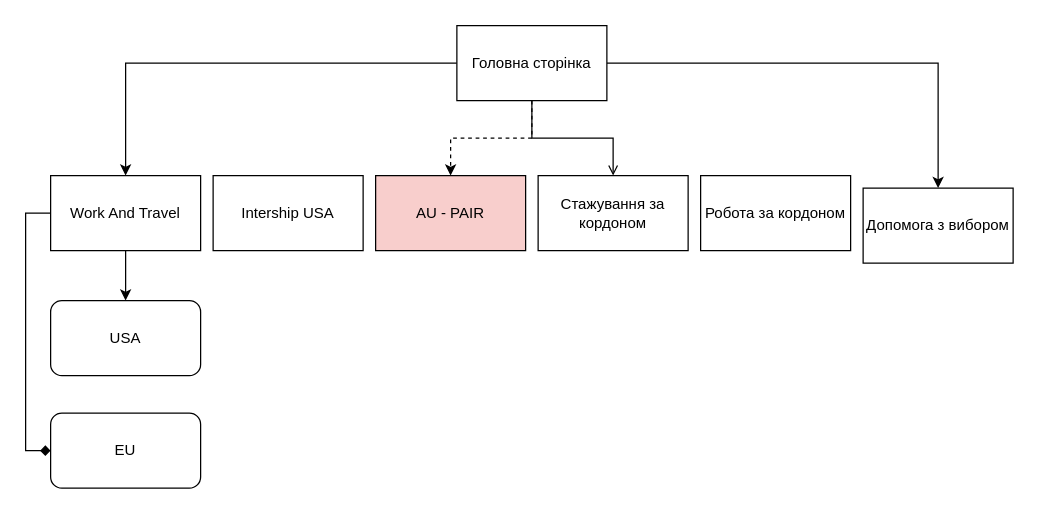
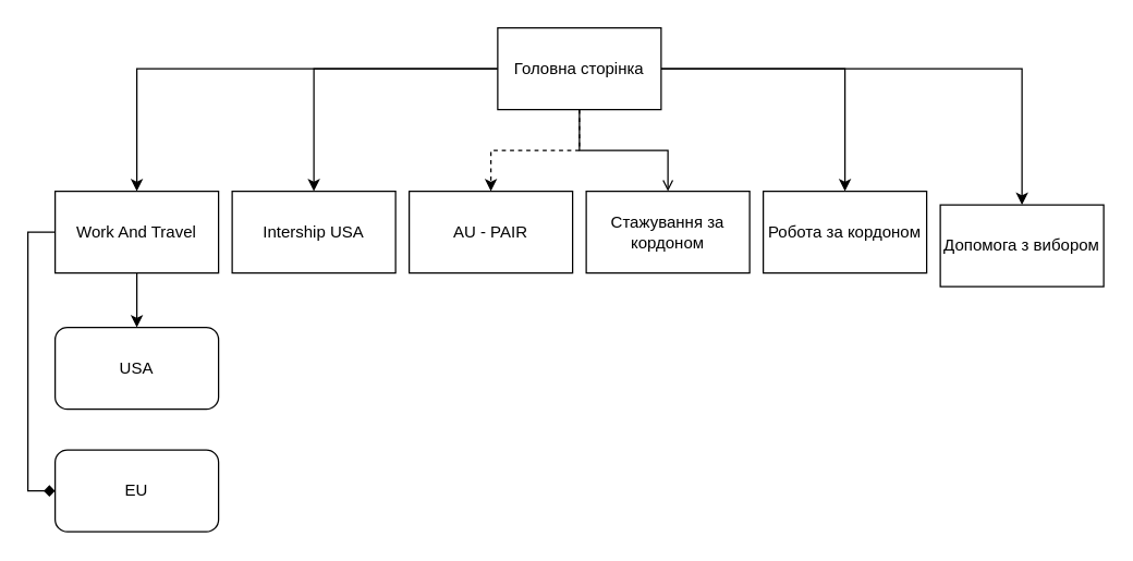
  <mxCell id="0" />
  <mxCell id="1" parent="0" />
  <mxCell id="2" style="edgeStyle=orthogonalEdgeStyle;rounded=0;orthogonalLoop=1;jettySize=auto;html=1;" edge="1" parent="1" source="8" target="11"><mxGeometry relative="1" as="geometry" /></mxCell>
+ <mxCell id="3" style="edgeStyle=orthogonalEdgeStyle;rounded=0;orthogonalLoop=1;jettySize=auto;html=1;" edge="1" parent="1" source="8" target="12"><mxGeometry relative="1" as="geometry" /></mxCell>
  <mxCell id="4" style="edgeStyle=orthogonalEdgeStyle;rounded=0;orthogonalLoop=1;jettySize=auto;html=1;dashed=1;" edge="1" parent="1" source="8" target="13"><mxGeometry relative="1" as="geometry" /></mxCell>
  <mxCell id="5" style="edgeStyle=orthogonalEdgeStyle;rounded=0;orthogonalLoop=1;jettySize=auto;html=1;endArrow=open;" edge="1" parent="1" source="8" target="14"><mxGeometry relative="1" as="geometry" /></mxCell>
+ <mxCell id="6" style="edgeStyle=orthogonalEdgeStyle;rounded=0;orthogonalLoop=1;jettySize=auto;html=1;" edge="1" parent="1" source="8" target="15"><mxGeometry relative="1" as="geometry" /></mxCell>
  <mxCell id="7" style="edgeStyle=orthogonalEdgeStyle;rounded=0;orthogonalLoop=1;jettySize=auto;html=1;" edge="1" parent="1" source="8" target="16"><mxGeometry relative="1" as="geometry"><Array as="points"><mxPoint x="750" y="50" /></Array></mxGeometry></mxCell>
  <mxCell id="8" value="Головна сторінка" style="rounded=0;whiteSpace=wrap;html=1;" vertex="1" parent="1"><mxGeometry x="365" y="20" width="120" height="60" as="geometry" /></mxCell>
  <mxCell id="9" style="edgeStyle=orthogonalEdgeStyle;rounded=0;orthogonalLoop=1;jettySize=auto;html=1;" edge="1" parent="1" source="11" target="17"><mxGeometry relative="1" as="geometry" /></mxCell>
  <mxCell id="10" style="edgeStyle=orthogonalEdgeStyle;rounded=0;orthogonalLoop=1;jettySize=auto;html=1;entryX=0;entryY=0.5;entryDx=0;entryDy=0;endArrow=diamond;" edge="1" parent="1" source="11" target="18"><mxGeometry relative="1" as="geometry"><Array as="points"><mxPoint x="20" y="170" /><mxPoint x="20" y="360" /></Array></mxGeometry></mxCell>
  <mxCell id="11" value="Work And Travel" style="rounded=0;whiteSpace=wrap;html=1;" vertex="1" parent="1"><mxGeometry x="40" y="140" width="120" height="60" as="geometry" /></mxCell>
  <mxCell id="12" value="Intership USA" style="rounded=0;whiteSpace=wrap;html=1;" vertex="1" parent="1"><mxGeometry x="170" y="140" width="120" height="60" as="geometry" /></mxCell>
- <mxCell id="13" value="AU - PAIR" style="rounded=0;whiteSpace=wrap;html=1;fillColor=#f8cecc;" vertex="1" parent="1"><mxGeometry x="300" y="140" width="120" height="60" as="geometry" /></mxCell>
+ <mxCell id="13" value="AU - PAIR" style="rounded=0;whiteSpace=wrap;html=1;" vertex="1" parent="1"><mxGeometry x="300" y="140" width="120" height="60" as="geometry" /></mxCell>
  <mxCell id="14" value="Стажування за кордоном" style="rounded=0;whiteSpace=wrap;html=1;" vertex="1" parent="1"><mxGeometry x="430" y="140" width="120" height="60" as="geometry" /></mxCell>
  <mxCell id="15" value="Робота за кордоном" style="rounded=0;whiteSpace=wrap;html=1;" vertex="1" parent="1"><mxGeometry x="560" y="140" width="120" height="60" as="geometry" /></mxCell>
  <mxCell id="16" value="Допомога з вибором&lt;br&gt;" style="rounded=0;whiteSpace=wrap;html=1;" vertex="1" parent="1"><mxGeometry x="690" y="150" width="120" height="60" as="geometry" /></mxCell>
  <mxCell id="17" value="USA" style="rounded=1;whiteSpace=wrap;html=1;" vertex="1" parent="1"><mxGeometry x="40" y="240" width="120" height="60" as="geometry" /></mxCell>
  <mxCell id="18" value="EU" style="rounded=1;whiteSpace=wrap;html=1;" vertex="1" parent="1"><mxGeometry x="40" y="330" width="120" height="60" as="geometry" /></mxCell>
